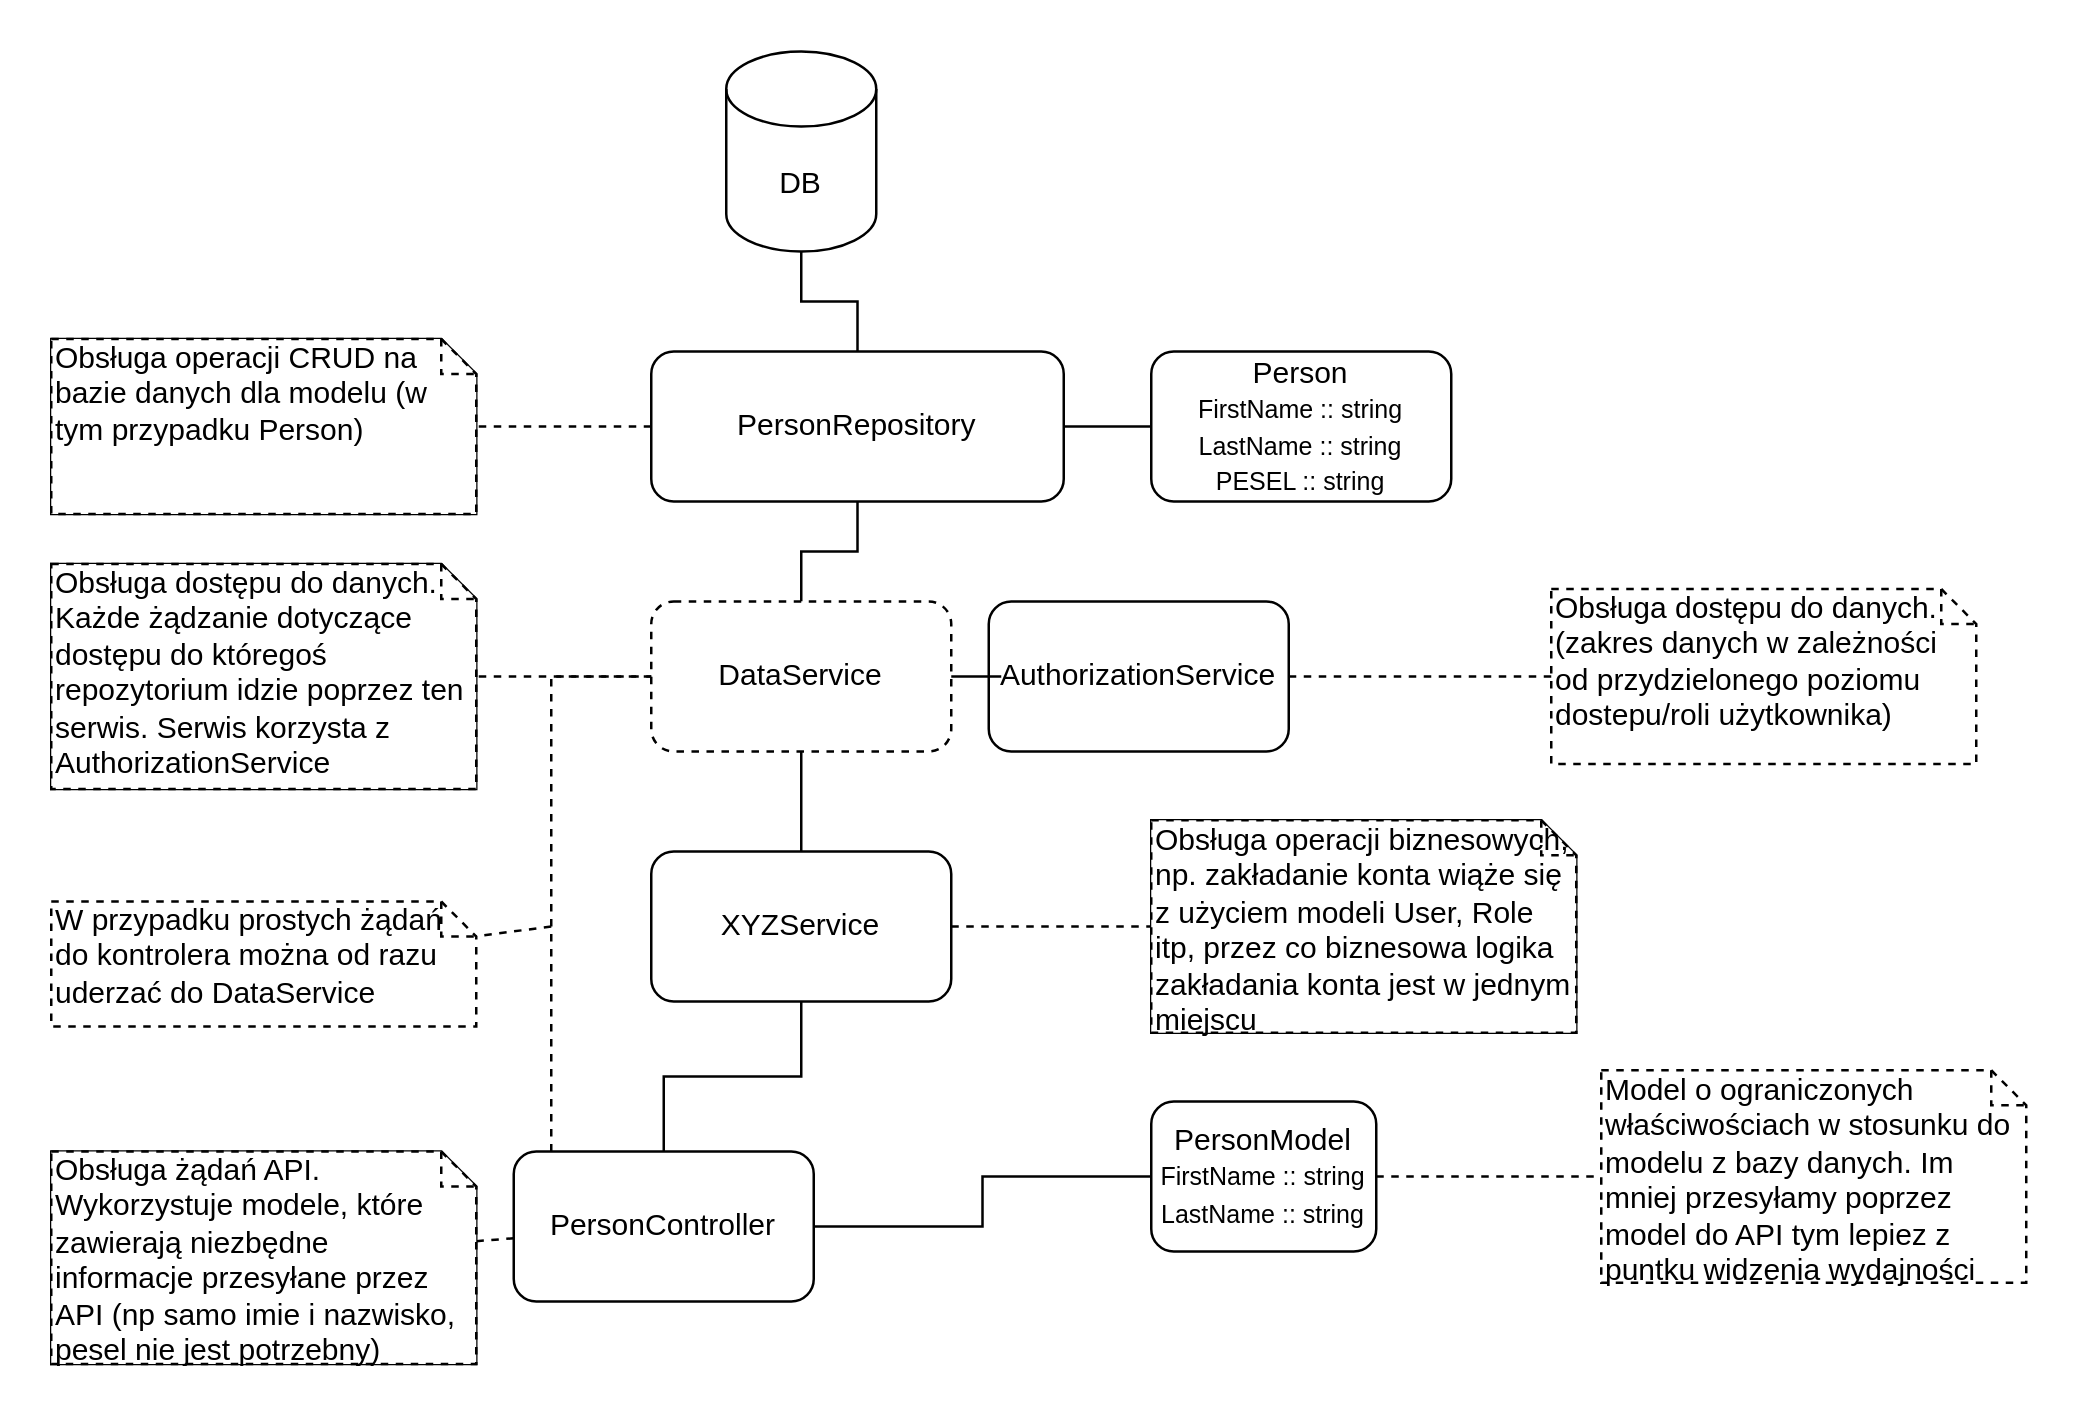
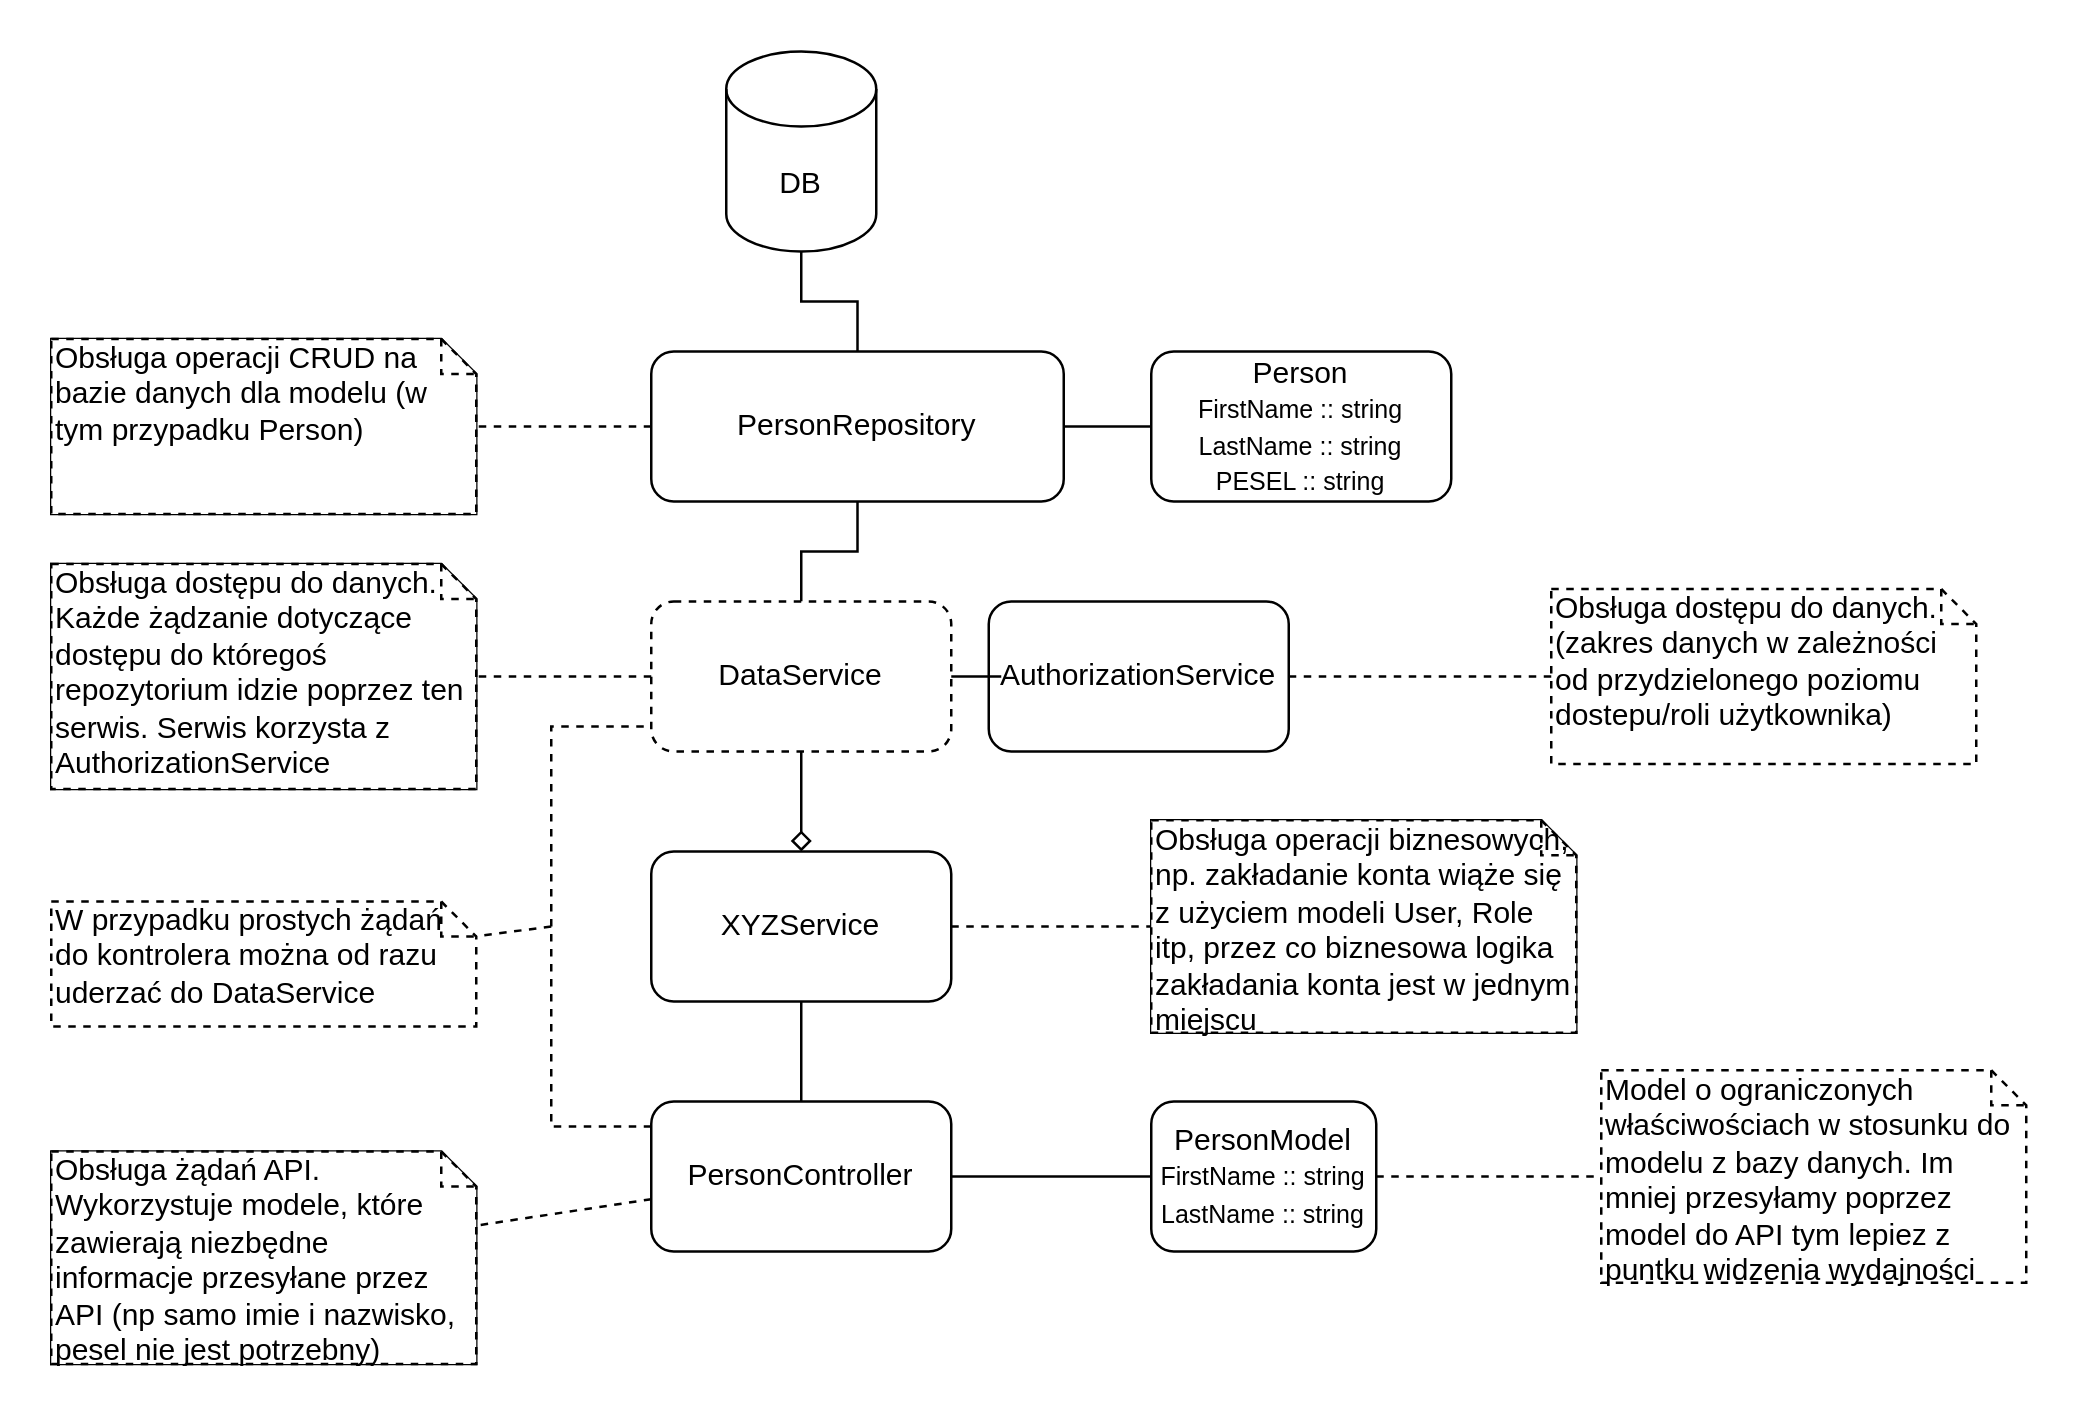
  <mxCell id="0" />
  <mxCell id="1" parent="0" />
  <mxCell id="2" style="edgeStyle=orthogonalEdgeStyle;rounded=0;orthogonalLoop=1;jettySize=auto;html=1;endArrow=none;endFill=0;" edge="1" parent="1" source="3" target="6"><mxGeometry relative="1" as="geometry" /></mxCell>
  <mxCell id="3" value="DB" style="shape=cylinder3;whiteSpace=wrap;html=1;boundedLbl=1;backgroundOutline=1;size=15;" vertex="1" parent="1"><mxGeometry x="290" y="20" width="60" height="80" as="geometry" /></mxCell>
  <mxCell id="4" style="edgeStyle=orthogonalEdgeStyle;rounded=0;orthogonalLoop=1;jettySize=auto;html=1;endArrow=none;endFill=0;" edge="1" parent="1" source="6" target="16"><mxGeometry relative="1" as="geometry" /></mxCell>
  <mxCell id="5" style="edgeStyle=orthogonalEdgeStyle;rounded=0;orthogonalLoop=1;jettySize=auto;html=1;endArrow=none;endFill=0;" edge="1" parent="1" source="6" target="30"><mxGeometry relative="1" as="geometry" /></mxCell>
  <mxCell id="6" value="PersonRepository" style="rounded=1;whiteSpace=wrap;html=1;" vertex="1" parent="1"><mxGeometry x="260" y="140" width="165" height="60" as="geometry" /></mxCell>
  <mxCell id="7" value="Obsługa operacji CRUD na bazie danych dla modelu (w tym przypadku Person)" style="shape=note;whiteSpace=wrap;html=1;size=14;verticalAlign=top;align=left;spacingTop=-6;" vertex="1" parent="1"><mxGeometry x="20" y="135" width="170" height="70" as="geometry" /></mxCell>
  <mxCell id="8" value="" style="endArrow=none;dashed=1;html=1;" edge="1" parent="1" source="6" target="7"><mxGeometry width="50" height="50" relative="1" as="geometry"><mxPoint x="340" y="270" as="sourcePoint" /><mxPoint x="390" y="220" as="targetPoint" /></mxGeometry></mxCell>
  <mxCell id="9" value="AuthorizationService" style="rounded=1;whiteSpace=wrap;html=1;" vertex="1" parent="1"><mxGeometry x="395" y="240" width="120" height="60" as="geometry" /></mxCell>
  <mxCell id="10" value="Obsługa dostępu do danych.&lt;br&gt;(zakres danych w zależności od przydzielonego poziomu dostepu/roli użytkownika)" style="shape=note;whiteSpace=wrap;html=1;size=14;verticalAlign=top;align=left;spacingTop=-6;dashed=1;" vertex="1" parent="1"><mxGeometry x="620" y="235" width="170" height="70" as="geometry" /></mxCell>
  <mxCell id="11" value="" style="endArrow=none;dashed=1;html=1;" edge="1" parent="1" source="9" target="10"><mxGeometry width="50" height="50" relative="1" as="geometry"><mxPoint x="390" y="163.019" as="sourcePoint" /><mxPoint x="510" y="129.057" as="targetPoint" /></mxGeometry></mxCell>
  <mxCell id="12" style="edgeStyle=orthogonalEdgeStyle;rounded=0;orthogonalLoop=1;jettySize=auto;html=1;endArrow=none;endFill=0;" edge="1" parent="1" source="13" target="21"><mxGeometry relative="1" as="geometry" /></mxCell>
  <mxCell id="13" value="XYZService" style="rounded=1;whiteSpace=wrap;html=1;" vertex="1" parent="1"><mxGeometry x="260" y="340" width="120" height="60" as="geometry" /></mxCell>
  <mxCell id="14" style="edgeStyle=orthogonalEdgeStyle;rounded=0;orthogonalLoop=1;jettySize=auto;html=1;endArrow=none;endFill=0;" edge="1" parent="1" source="16" target="9"><mxGeometry relative="1" as="geometry" /></mxCell>
- <mxCell id="15" style="edgeStyle=orthogonalEdgeStyle;rounded=0;orthogonalLoop=1;jettySize=auto;html=1;endArrow=none;endFill=0;" edge="1" parent="1" source="16" target="13"><mxGeometry relative="1" as="geometry" /></mxCell>
+ <mxCell id="15" style="edgeStyle=orthogonalEdgeStyle;rounded=0;orthogonalLoop=1;jettySize=auto;html=1;endArrow=diamond;endFill=0;" edge="1" parent="1" source="16" target="13"><mxGeometry relative="1" as="geometry" /></mxCell>
  <mxCell id="16" value="DataService" style="rounded=1;whiteSpace=wrap;html=1;dashed=1;" vertex="1" parent="1"><mxGeometry x="260" y="240" width="120" height="60" as="geometry" /></mxCell>
  <mxCell id="17" value="Obsługa dostępu do danych.&lt;br&gt;Każde żądzanie dotyczące dostępu do któregoś repozytorium idzie poprzez ten serwis. Serwis korzysta z AuthorizationService" style="shape=note;whiteSpace=wrap;html=1;size=14;verticalAlign=top;align=left;spacingTop=-6;" vertex="1" parent="1"><mxGeometry x="20" y="225" width="170" height="90" as="geometry" /></mxCell>
  <mxCell id="18" value="" style="endArrow=none;dashed=1;html=1;" edge="1" parent="1" source="16" target="17"><mxGeometry width="50" height="50" relative="1" as="geometry"><mxPoint x="390" y="163.019" as="sourcePoint" /><mxPoint x="510" y="129.057" as="targetPoint" /></mxGeometry></mxCell>
  <mxCell id="19" style="edgeStyle=orthogonalEdgeStyle;rounded=0;orthogonalLoop=1;jettySize=auto;html=1;endArrow=none;endFill=0;dashed=1;" edge="1" parent="1" source="21" target="16"><mxGeometry relative="1" as="geometry"><Array as="points"><mxPoint x="220" y="450" /><mxPoint x="220" y="290" /></Array></mxGeometry></mxCell>
  <mxCell id="20" value="" style="edgeStyle=orthogonalEdgeStyle;rounded=0;orthogonalLoop=1;jettySize=auto;html=1;endArrow=none;endFill=0;" edge="1" parent="1" source="21" target="29"><mxGeometry relative="1" as="geometry" /></mxCell>
- <mxCell id="21" value="PersonController" style="rounded=1;whiteSpace=wrap;html=1;" vertex="1" parent="1"><mxGeometry x="205" y="460" width="120" height="60" as="geometry" /></mxCell>
+ <mxCell id="21" value="PersonController" style="rounded=1;whiteSpace=wrap;html=1;" vertex="1" parent="1"><mxGeometry x="260" y="440" width="120" height="60" as="geometry" /></mxCell>
  <mxCell id="22" value="Obsługa operacji biznesowych, np. zakładanie konta wiąże się z użyciem modeli User, Role itp, przez co biznesowa logika zakładania konta jest w jednym miejscu" style="shape=note;whiteSpace=wrap;html=1;size=14;verticalAlign=top;align=left;spacingTop=-6;" vertex="1" parent="1"><mxGeometry x="460" y="327.5" width="170" height="85" as="geometry" /></mxCell>
  <mxCell id="23" value="" style="endArrow=none;dashed=1;html=1;" edge="1" parent="1" source="13" target="22"><mxGeometry width="50" height="50" relative="1" as="geometry"><mxPoint x="550" y="263.019" as="sourcePoint" /><mxPoint x="670" y="229.057" as="targetPoint" /></mxGeometry></mxCell>
  <mxCell id="24" value="W przypadku prostych żądań do kontrolera można od razu uderzać do DataService" style="shape=note;whiteSpace=wrap;html=1;size=14;verticalAlign=top;align=left;spacingTop=-6;dashed=1;" vertex="1" parent="1"><mxGeometry x="20" y="360" width="170" height="50" as="geometry" /></mxCell>
  <mxCell id="25" value="" style="endArrow=none;dashed=1;html=1;" edge="1" parent="1" target="24"><mxGeometry width="50" height="50" relative="1" as="geometry"><mxPoint x="220" y="370" as="sourcePoint" /><mxPoint x="475" y="254.057" as="targetPoint" /></mxGeometry></mxCell>
  <mxCell id="26" value="Obsługa żądań API. Wykorzystuje modele, które zawierają niezbędne informacje przesyłane przez API (np samo imie i nazwisko, pesel nie jest potrzebny)" style="shape=note;whiteSpace=wrap;html=1;size=14;verticalAlign=top;align=left;spacingTop=-6;" vertex="1" parent="1"><mxGeometry x="20" y="460" width="170" height="85" as="geometry" /></mxCell>
  <mxCell id="27" value="" style="endArrow=none;dashed=1;html=1;" edge="1" parent="1" target="26" source="21"><mxGeometry width="50" height="50" relative="1" as="geometry"><mxPoint x="410" y="482.5" as="sourcePoint" /><mxPoint x="700" y="341.557" as="targetPoint" /></mxGeometry></mxCell>
  <mxCell id="28" style="edgeStyle=orthogonalEdgeStyle;rounded=0;orthogonalLoop=1;jettySize=auto;html=1;endArrow=none;endFill=0;dashed=1;" edge="1" parent="1" source="29" target="31"><mxGeometry relative="1" as="geometry" /></mxCell>
  <mxCell id="29" value="PersonModel&lt;br&gt;&lt;font style=&quot;font-size: 10px&quot;&gt;FirstName :: string&lt;br&gt;LastName :: string&lt;/font&gt;" style="whiteSpace=wrap;html=1;rounded=1;" vertex="1" parent="1"><mxGeometry x="460" y="440" width="90" height="60" as="geometry" /></mxCell>
  <mxCell id="30" value="Person&lt;br&gt;&lt;font style=&quot;font-size: 10px&quot;&gt;FirstName :: string&lt;br&gt;LastName :: string&lt;br&gt;PESEL :: string&lt;br&gt;&lt;/font&gt;" style="whiteSpace=wrap;html=1;rounded=1;" vertex="1" parent="1"><mxGeometry x="460" y="140" width="120" height="60" as="geometry" /></mxCell>
  <mxCell id="31" value="Model o ograniczonych właściwościach w stosunku do modelu z bazy danych. Im mniej przesyłamy poprzez model do API tym lepiez z puntku widzenia wydajności" style="shape=note;whiteSpace=wrap;html=1;size=14;verticalAlign=top;align=left;spacingTop=-6;dashed=1;" vertex="1" parent="1"><mxGeometry x="640" y="427.5" width="170" height="85" as="geometry" /></mxCell>
  <mxCell id="32" value="Obsługa żądań API. Wykorzystuje modele, które zawierają niezbędne informacje przesyłane przez API (np samo imie i nazwisko, pesel nie jest potrzebny)" style="shape=note;whiteSpace=wrap;html=1;size=14;verticalAlign=top;align=left;spacingTop=-6;dashed=1;" vertex="1" parent="1"><mxGeometry x="20" y="460" width="170" height="85" as="geometry" /></mxCell>
  <mxCell id="33" value="Obsługa dostępu do danych.&lt;br&gt;Każde żądzanie dotyczące dostępu do któregoś repozytorium idzie poprzez ten serwis. Serwis korzysta z AuthorizationService" style="shape=note;whiteSpace=wrap;html=1;size=14;verticalAlign=top;align=left;spacingTop=-6;dashed=1;" vertex="1" parent="1"><mxGeometry x="20" y="225" width="170" height="90" as="geometry" /></mxCell>
  <mxCell id="34" value="Obsługa operacji CRUD na bazie danych dla modelu (w tym przypadku Person)" style="shape=note;whiteSpace=wrap;html=1;size=14;verticalAlign=top;align=left;spacingTop=-6;dashed=1;" vertex="1" parent="1"><mxGeometry x="20" y="135" width="170" height="70" as="geometry" /></mxCell>
  <mxCell id="35" value="Obsługa operacji biznesowych, np. zakładanie konta wiąże się z użyciem modeli User, Role itp, przez co biznesowa logika zakładania konta jest w jednym miejscu" style="shape=note;whiteSpace=wrap;html=1;size=14;verticalAlign=top;align=left;spacingTop=-6;dashed=1;" vertex="1" parent="1"><mxGeometry x="460" y="327.5" width="170" height="85" as="geometry" /></mxCell>
